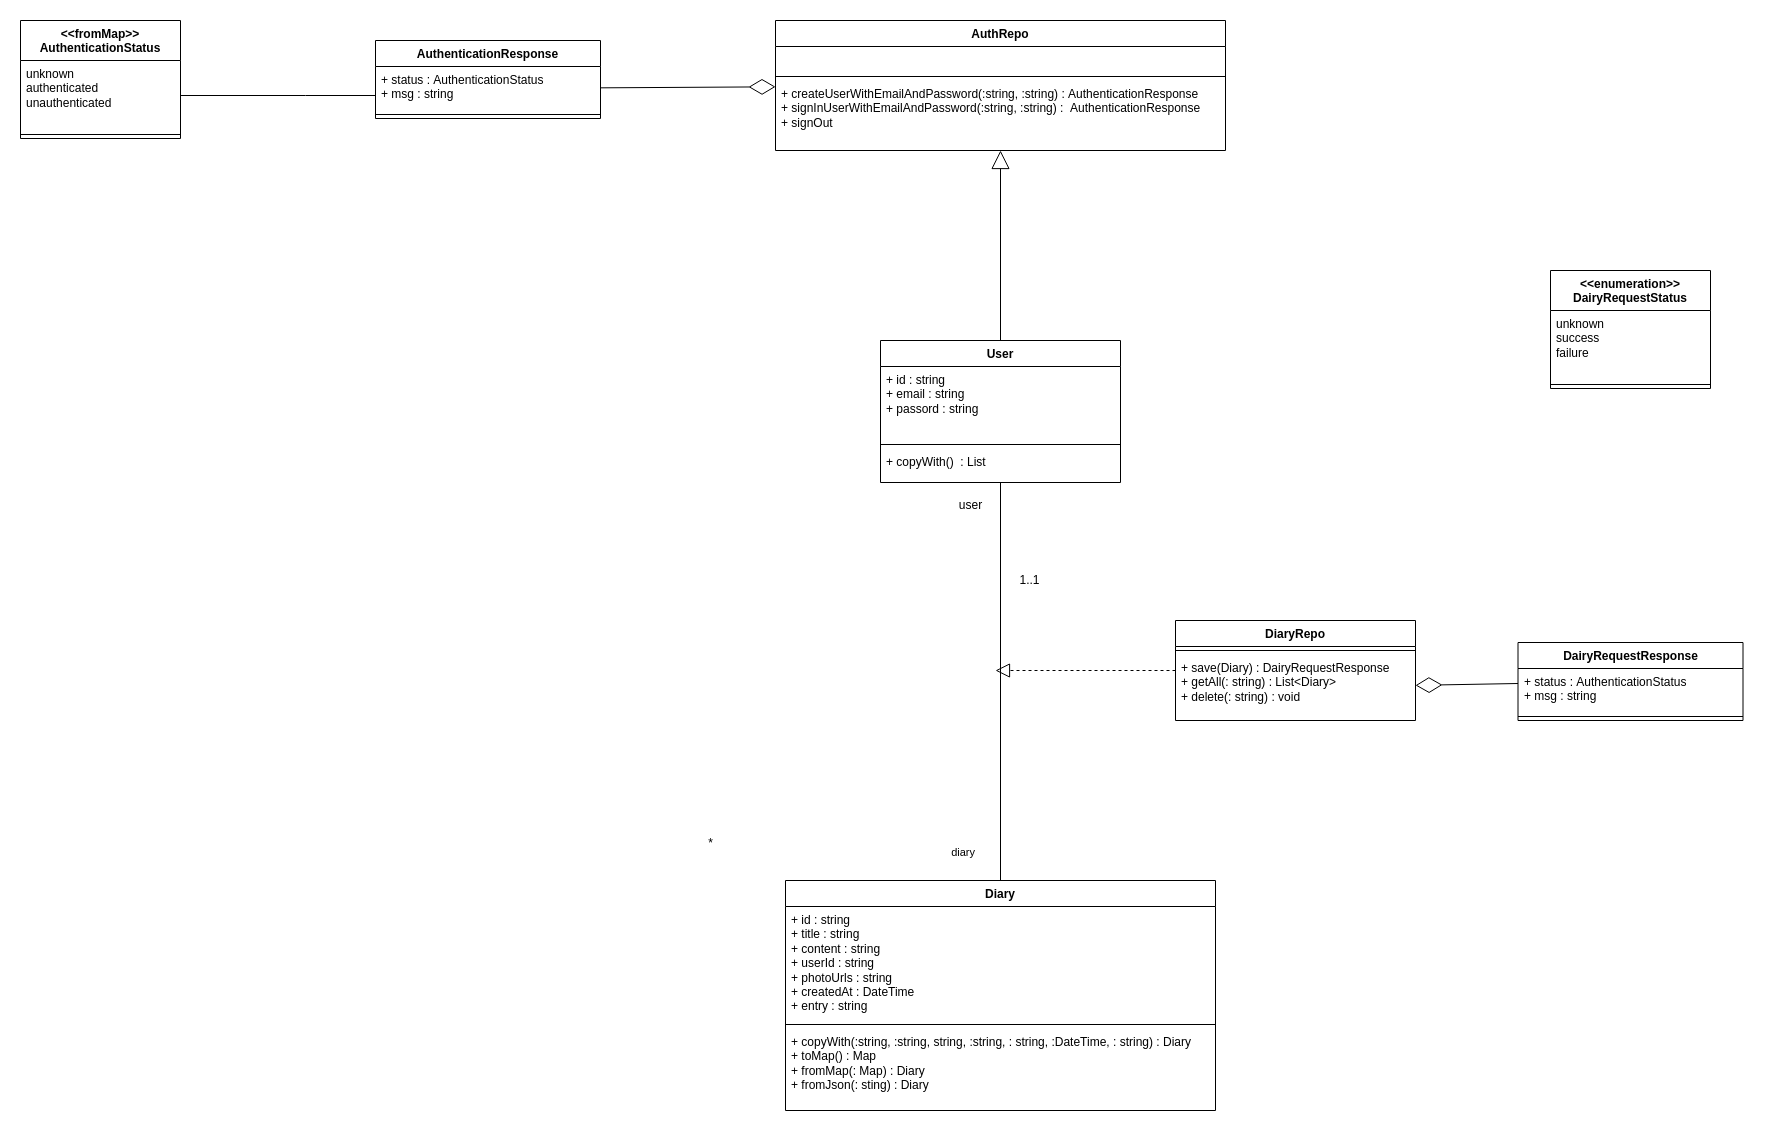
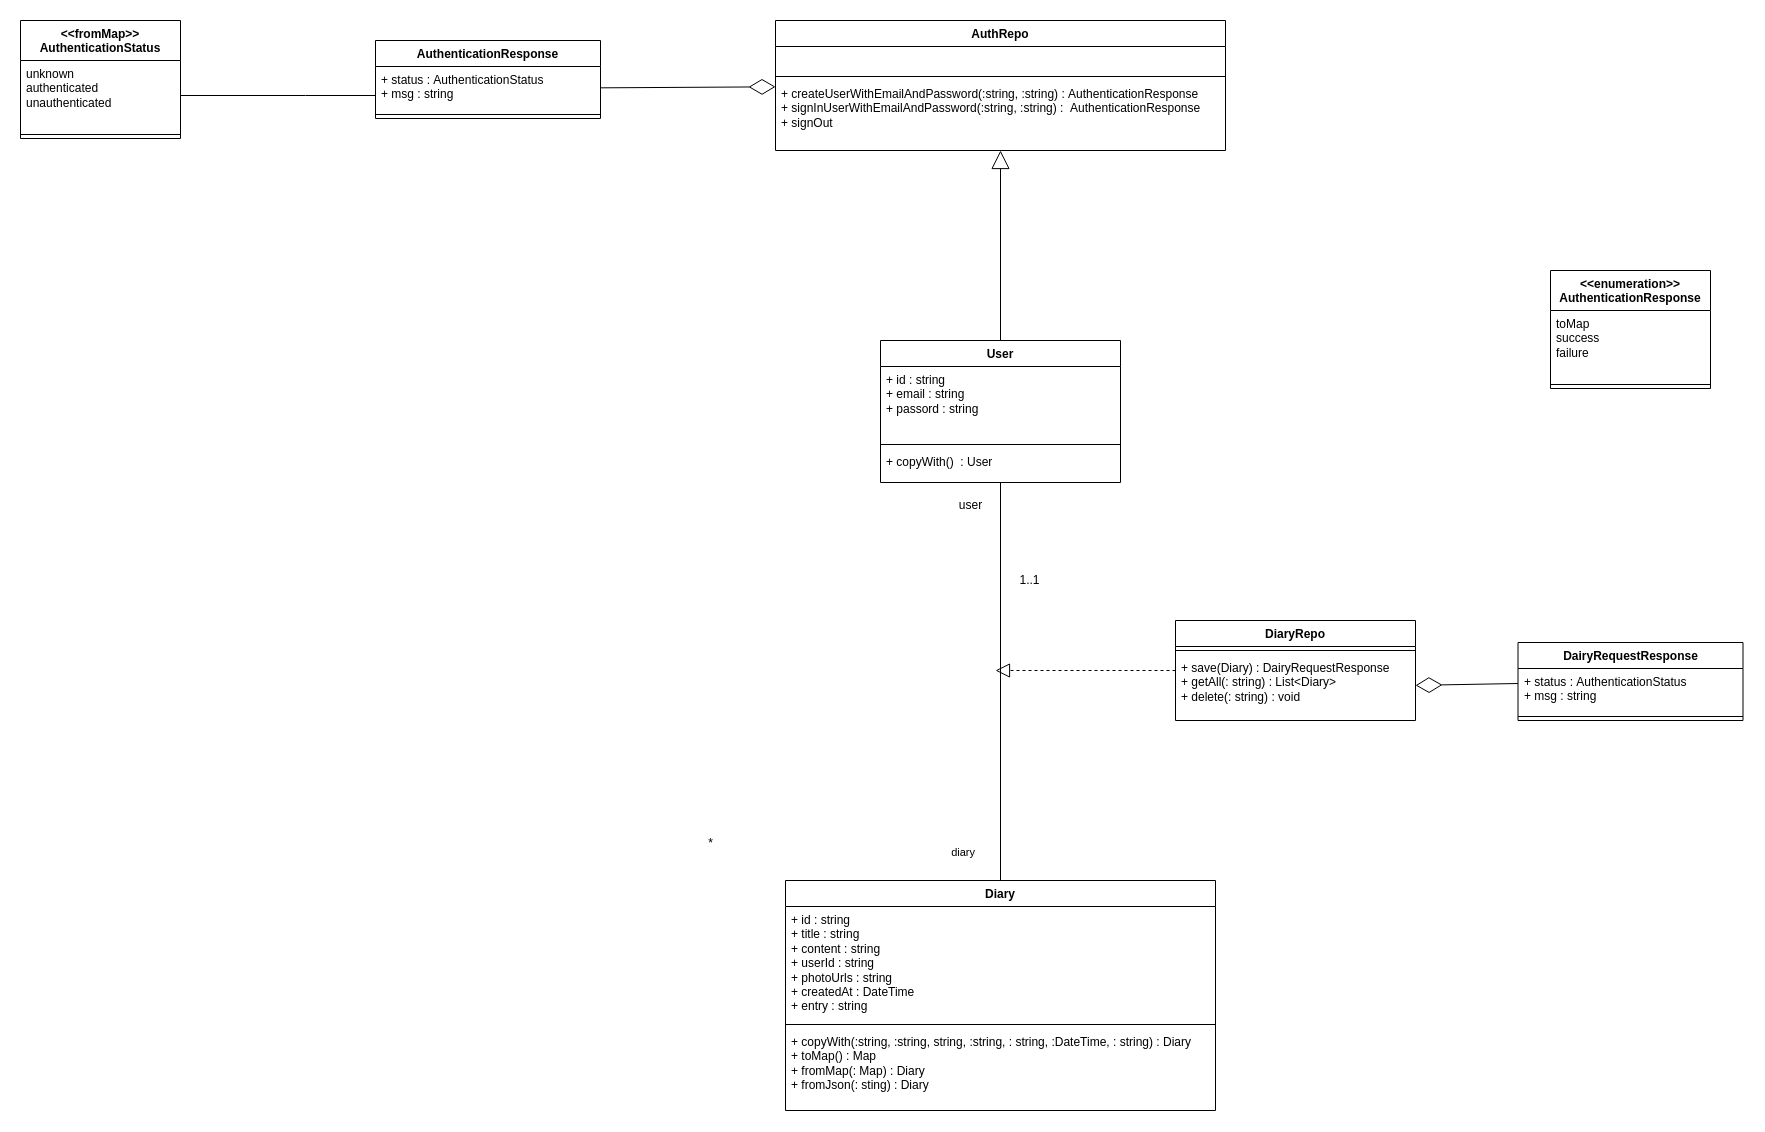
  <mxCell id="0" />
  <mxCell id="1" parent="0" />
  <mxCell id="2" value="User" style="swimlane;fontStyle=1;align=center;verticalAlign=top;childLayout=stackLayout;horizontal=1;startSize=26;horizontalStack=0;resizeParent=1;resizeParentMax=0;resizeLast=0;collapsible=1;marginBottom=0;whiteSpace=wrap;html=1;" parent="1" vertex="1"><mxGeometry x="880" y="340" width="240" height="142" as="geometry"><mxRectangle x="340" y="40" width="70" height="30" as="alternateBounds" /></mxGeometry></mxCell>
  <mxCell id="3" value="+ id : string&lt;br&gt;+ email : string&lt;br&gt;+ passord : string" style="text;strokeColor=none;fillColor=none;align=left;verticalAlign=top;spacingLeft=4;spacingRight=4;overflow=hidden;rotatable=0;points=[[0,0.5],[1,0.5]];portConstraint=eastwest;whiteSpace=wrap;html=1;" parent="2" vertex="1"><mxGeometry y="26" width="240" height="74" as="geometry" /></mxCell>
  <mxCell id="4" value="" style="line;strokeWidth=1;fillColor=none;align=left;verticalAlign=middle;spacingTop=-1;spacingLeft=3;spacingRight=3;rotatable=0;labelPosition=right;points=[];portConstraint=eastwest;strokeColor=inherit;" parent="2" vertex="1"><mxGeometry y="100" width="240" height="8" as="geometry" /></mxCell>
- <mxCell id="5" value="+ copyWith()&amp;nbsp; : List&lt;br&gt;" style="text;strokeColor=none;fillColor=none;align=left;verticalAlign=top;spacingLeft=4;spacingRight=4;overflow=hidden;rotatable=0;points=[[0,0.5],[1,0.5]];portConstraint=eastwest;whiteSpace=wrap;html=1;" parent="2" vertex="1"><mxGeometry y="108" width="240" height="34" as="geometry" /></mxCell>
+ <mxCell id="5" value="+ copyWith()&amp;nbsp; : User&lt;br&gt;" style="text;strokeColor=none;fillColor=none;align=left;verticalAlign=top;spacingLeft=4;spacingRight=4;overflow=hidden;rotatable=0;points=[[0,0.5],[1,0.5]];portConstraint=eastwest;whiteSpace=wrap;html=1;" parent="2" vertex="1"><mxGeometry y="108" width="240" height="34" as="geometry" /></mxCell>
  <mxCell id="6" value="AuthRepo" style="swimlane;fontStyle=1;align=center;verticalAlign=top;childLayout=stackLayout;horizontal=1;startSize=26;horizontalStack=0;resizeParent=1;resizeParentMax=0;resizeLast=0;collapsible=1;marginBottom=0;whiteSpace=wrap;html=1;" parent="1" vertex="1"><mxGeometry x="775" y="20" width="450" height="130" as="geometry"><mxRectangle x="70" y="360" width="130" height="30" as="alternateBounds" /></mxGeometry></mxCell>
  <mxCell id="7" value="&amp;nbsp;" style="text;strokeColor=none;fillColor=none;align=left;verticalAlign=top;spacingLeft=4;spacingRight=4;overflow=hidden;rotatable=0;points=[[0,0.5],[1,0.5]];portConstraint=eastwest;whiteSpace=wrap;html=1;" parent="6" vertex="1"><mxGeometry y="26" width="450" height="26" as="geometry" /></mxCell>
  <mxCell id="8" value="" style="line;strokeWidth=1;fillColor=none;align=left;verticalAlign=middle;spacingTop=-1;spacingLeft=3;spacingRight=3;rotatable=0;labelPosition=right;points=[];portConstraint=eastwest;strokeColor=inherit;" parent="6" vertex="1"><mxGeometry y="52" width="450" height="8" as="geometry" /></mxCell>
  <mxCell id="9" value="+&amp;nbsp;createUserWithEmailAndPassword&lt;span style=&quot;background-color: initial;&quot;&gt;(:string, :string) :&amp;nbsp;&lt;/span&gt;AuthenticationResponse&lt;br&gt;+&amp;nbsp;signInUserWithEmailAndPassword&lt;span style=&quot;background-color: initial;&quot;&gt;(:string, :string) :&amp;nbsp;&amp;nbsp;&lt;/span&gt;AuthenticationResponse&lt;br&gt;+ signOut" style="text;strokeColor=none;fillColor=none;align=left;verticalAlign=top;spacingLeft=4;spacingRight=4;overflow=hidden;rotatable=0;points=[[0,0.5],[1,0.5]];portConstraint=eastwest;whiteSpace=wrap;html=1;" parent="6" vertex="1"><mxGeometry y="60" width="450" height="70" as="geometry" /></mxCell>
  <mxCell id="10" value="Diary" style="swimlane;fontStyle=1;align=center;verticalAlign=top;childLayout=stackLayout;horizontal=1;startSize=26;horizontalStack=0;resizeParent=1;resizeParentMax=0;resizeLast=0;collapsible=1;marginBottom=0;whiteSpace=wrap;html=1;" parent="1" vertex="1"><mxGeometry x="785" y="880" width="430" height="230" as="geometry"><mxRectangle x="-413" y="300" width="80" height="30" as="alternateBounds" /></mxGeometry></mxCell>
  <mxCell id="11" value="+ id : string&lt;br&gt;+ title : string&lt;br&gt;+ content : string&lt;br&gt;+ userId : string&lt;br&gt;+ photoUrls : string&lt;br&gt;+ createdAt : DateTime&lt;br&gt;+ entry : string" style="text;strokeColor=none;fillColor=none;align=left;verticalAlign=top;spacingLeft=4;spacingRight=4;overflow=hidden;rotatable=0;points=[[0,0.5],[1,0.5]];portConstraint=eastwest;whiteSpace=wrap;html=1;" parent="10" vertex="1"><mxGeometry y="26" width="430" height="114" as="geometry" /></mxCell>
  <mxCell id="12" value="" style="line;strokeWidth=1;fillColor=none;align=left;verticalAlign=middle;spacingTop=-1;spacingLeft=3;spacingRight=3;rotatable=0;labelPosition=right;points=[];portConstraint=eastwest;strokeColor=inherit;" parent="10" vertex="1"><mxGeometry y="140" width="430" height="8" as="geometry" /></mxCell>
  <mxCell id="13" value="+ copyWith(:string, :string, string, :string, : string, :DateTime, : string) : Diary&lt;br&gt;+&amp;nbsp;toMap() : Map&lt;br&gt;+&amp;nbsp;fromMap(: Map) : Diary&lt;br&gt;+&amp;nbsp;fromJson(: sting) : Diary" style="text;strokeColor=none;fillColor=none;align=left;verticalAlign=top;spacingLeft=4;spacingRight=4;overflow=hidden;rotatable=0;points=[[0,0.5],[1,0.5]];portConstraint=eastwest;whiteSpace=wrap;html=1;" parent="10" vertex="1"><mxGeometry y="148" width="430" height="82" as="geometry" /></mxCell>
  <mxCell id="14" value="" style="endArrow=block;endSize=16;endFill=0;html=1;rounded=0;" parent="1" source="2" target="6" edge="1"><mxGeometry width="160" relative="1" as="geometry"><mxPoint x="1100" y="220" as="sourcePoint" /><mxPoint x="1260" y="220" as="targetPoint" /></mxGeometry></mxCell>
  <mxCell id="15" value="*" style="text;html=1;align=center;verticalAlign=middle;resizable=0;points=[];autosize=1;strokeColor=none;fillColor=none;" parent="1" vertex="1"><mxGeometry x="695" y="828" width="30" height="30" as="geometry" /></mxCell>
  <mxCell id="16" value="DiaryRepo" style="swimlane;fontStyle=1;align=center;verticalAlign=top;childLayout=stackLayout;horizontal=1;startSize=26;horizontalStack=0;resizeParent=1;resizeParentMax=0;resizeLast=0;collapsible=1;marginBottom=0;whiteSpace=wrap;html=1;" parent="1" vertex="1"><mxGeometry x="1175" y="620" width="240" height="100" as="geometry" /></mxCell>
  <mxCell id="17" value="" style="line;strokeWidth=1;fillColor=none;align=left;verticalAlign=middle;spacingTop=-1;spacingLeft=3;spacingRight=3;rotatable=0;labelPosition=right;points=[];portConstraint=eastwest;strokeColor=inherit;" parent="16" vertex="1"><mxGeometry y="26" width="240" height="8" as="geometry" /></mxCell>
  <mxCell id="18" value="+&amp;nbsp;save(Diary) :&amp;nbsp;DairyRequestResponse&lt;br&gt;+&amp;nbsp;getAll(: string) : List&amp;lt;Diary&amp;gt;&lt;br&gt;+&amp;nbsp;delete(: string) : void" style="text;strokeColor=none;fillColor=none;align=left;verticalAlign=top;spacingLeft=4;spacingRight=4;overflow=hidden;rotatable=0;points=[[0,0.5],[1,0.5]];portConstraint=eastwest;whiteSpace=wrap;html=1;" parent="16" vertex="1"><mxGeometry y="34" width="240" height="66" as="geometry" /></mxCell>
  <mxCell id="19" value="AuthenticationResponse" style="swimlane;fontStyle=1;align=center;verticalAlign=top;childLayout=stackLayout;horizontal=1;startSize=26;horizontalStack=0;resizeParent=1;resizeParentMax=0;resizeLast=0;collapsible=1;marginBottom=0;whiteSpace=wrap;html=1;" vertex="1" parent="1"><mxGeometry x="375" y="40" width="225" height="78" as="geometry" /></mxCell>
  <mxCell id="20" value="+ status :&amp;nbsp;AuthenticationStatus&lt;br&gt;+ msg : string" style="text;strokeColor=none;fillColor=none;align=left;verticalAlign=top;spacingLeft=4;spacingRight=4;overflow=hidden;rotatable=0;points=[[0,0.5],[1,0.5]];portConstraint=eastwest;whiteSpace=wrap;html=1;" vertex="1" parent="19"><mxGeometry y="26" width="225" height="44" as="geometry" /></mxCell>
  <mxCell id="21" value="" style="line;strokeWidth=1;fillColor=none;align=left;verticalAlign=middle;spacingTop=-1;spacingLeft=3;spacingRight=3;rotatable=0;labelPosition=right;points=[];portConstraint=eastwest;strokeColor=inherit;" vertex="1" parent="19"><mxGeometry y="70" width="225" height="8" as="geometry" /></mxCell>
  <mxCell id="22" value="&amp;lt;&amp;lt;fromMap&amp;gt;&amp;gt;&lt;br&gt;AuthenticationStatus" style="swimlane;fontStyle=1;align=center;verticalAlign=top;childLayout=stackLayout;horizontal=1;startSize=40;horizontalStack=0;resizeParent=1;resizeParentMax=0;resizeLast=0;collapsible=1;marginBottom=0;whiteSpace=wrap;html=1;" vertex="1" parent="1"><mxGeometry x="20" y="20" width="160" height="118" as="geometry" /></mxCell>
  <mxCell id="23" value="unknown&lt;br&gt;authenticated&lt;br&gt;unauthenticated" style="text;strokeColor=none;fillColor=none;align=left;verticalAlign=top;spacingLeft=4;spacingRight=4;overflow=hidden;rotatable=0;points=[[0,0.5],[1,0.5]];portConstraint=eastwest;whiteSpace=wrap;html=1;" vertex="1" parent="22"><mxGeometry y="40" width="160" height="70" as="geometry" /></mxCell>
  <mxCell id="24" value="" style="line;strokeWidth=1;fillColor=none;align=left;verticalAlign=middle;spacingTop=-1;spacingLeft=3;spacingRight=3;rotatable=0;labelPosition=right;points=[];portConstraint=eastwest;strokeColor=inherit;" vertex="1" parent="22"><mxGeometry y="110" width="160" height="8" as="geometry" /></mxCell>
  <mxCell id="25" value="" style="endArrow=none;html=1;edgeStyle=orthogonalEdgeStyle;rounded=0;" edge="1" parent="1" source="23" target="20"><mxGeometry relative="1" as="geometry"><mxPoint x="210" y="90" as="sourcePoint" /><mxPoint x="370" y="90" as="targetPoint" /><Array as="points"><mxPoint x="305" y="95" /><mxPoint x="305" y="95" /></Array></mxGeometry></mxCell>
- <mxCell id="26" value="&amp;lt;&amp;lt;enumeration&amp;gt;&amp;gt;&lt;br&gt;DairyRequestStatus" style="swimlane;fontStyle=1;align=center;verticalAlign=top;childLayout=stackLayout;horizontal=1;startSize=40;horizontalStack=0;resizeParent=1;resizeParentMax=0;resizeLast=0;collapsible=1;marginBottom=0;whiteSpace=wrap;html=1;" vertex="1" parent="1"><mxGeometry x="1550" y="270" width="160" height="118" as="geometry" /></mxCell>
- <mxCell id="27" value="unknown&lt;br&gt;success&lt;br&gt;failure" style="text;strokeColor=none;fillColor=none;align=left;verticalAlign=top;spacingLeft=4;spacingRight=4;overflow=hidden;rotatable=0;points=[[0,0.5],[1,0.5]];portConstraint=eastwest;whiteSpace=wrap;html=1;" vertex="1" parent="26"><mxGeometry y="40" width="160" height="70" as="geometry" /></mxCell>
+ <mxCell id="26" value="&amp;lt;&amp;lt;enumeration&amp;gt;&amp;gt;&lt;br&gt;AuthenticationResponse" style="swimlane;fontStyle=1;align=center;verticalAlign=top;childLayout=stackLayout;horizontal=1;startSize=40;horizontalStack=0;resizeParent=1;resizeParentMax=0;resizeLast=0;collapsible=1;marginBottom=0;whiteSpace=wrap;html=1;" vertex="1" parent="1"><mxGeometry x="1550" y="270" width="160" height="118" as="geometry" /></mxCell>
+ <mxCell id="27" value="toMap&lt;br&gt;success&lt;br&gt;failure" style="text;strokeColor=none;fillColor=none;align=left;verticalAlign=top;spacingLeft=4;spacingRight=4;overflow=hidden;rotatable=0;points=[[0,0.5],[1,0.5]];portConstraint=eastwest;whiteSpace=wrap;html=1;" vertex="1" parent="26"><mxGeometry y="40" width="160" height="70" as="geometry" /></mxCell>
  <mxCell id="28" value="" style="line;strokeWidth=1;fillColor=none;align=left;verticalAlign=middle;spacingTop=-1;spacingLeft=3;spacingRight=3;rotatable=0;labelPosition=right;points=[];portConstraint=eastwest;strokeColor=inherit;" vertex="1" parent="26"><mxGeometry y="110" width="160" height="8" as="geometry" /></mxCell>
  <mxCell id="29" value="DairyRequestResponse" style="swimlane;fontStyle=1;align=center;verticalAlign=top;childLayout=stackLayout;horizontal=1;startSize=26;horizontalStack=0;resizeParent=1;resizeParentMax=0;resizeLast=0;collapsible=1;marginBottom=0;whiteSpace=wrap;html=1;" vertex="1" parent="1"><mxGeometry x="1517.5" y="642" width="225" height="78" as="geometry" /></mxCell>
  <mxCell id="30" value="+ status :&amp;nbsp;AuthenticationStatus&lt;br&gt;+ msg : string" style="text;strokeColor=none;fillColor=none;align=left;verticalAlign=top;spacingLeft=4;spacingRight=4;overflow=hidden;rotatable=0;points=[[0,0.5],[1,0.5]];portConstraint=eastwest;whiteSpace=wrap;html=1;" vertex="1" parent="29"><mxGeometry y="26" width="225" height="44" as="geometry" /></mxCell>
  <mxCell id="31" value="" style="line;strokeWidth=1;fillColor=none;align=left;verticalAlign=middle;spacingTop=-1;spacingLeft=3;spacingRight=3;rotatable=0;labelPosition=right;points=[];portConstraint=eastwest;strokeColor=inherit;" vertex="1" parent="29"><mxGeometry y="70" width="225" height="8" as="geometry" /></mxCell>
  <mxCell id="32" value="" style="endArrow=none;html=1;edgeStyle=orthogonalEdgeStyle;rounded=0;" edge="1" parent="1" source="2" target="10"><mxGeometry relative="1" as="geometry"><mxPoint x="965" y="640" as="sourcePoint" /><mxPoint x="1185" y="640" as="targetPoint" /></mxGeometry></mxCell>
  <mxCell id="33" value="diary" style="edgeLabel;resizable=0;html=1;align=right;verticalAlign=bottom;" connectable="0" vertex="1" parent="32"><mxGeometry x="1" relative="1" as="geometry"><mxPoint x="-25" y="-20" as="offset" /></mxGeometry></mxCell>
  <mxCell id="34" value="user" style="text;html=1;align=center;verticalAlign=middle;resizable=0;points=[];autosize=1;strokeColor=none;fillColor=none;" vertex="1" parent="1"><mxGeometry x="945" y="490" width="50" height="30" as="geometry" /></mxCell>
  <mxCell id="35" value="1..1" style="text;html=1;align=center;verticalAlign=middle;resizable=0;points=[];autosize=1;strokeColor=none;fillColor=none;" vertex="1" parent="1"><mxGeometry x="1009" y="565" width="40" height="30" as="geometry" /></mxCell>
  <mxCell id="36" value="" style="endArrow=block;dashed=1;endFill=0;endSize=12;html=1;rounded=0;" edge="1" parent="1" source="16"><mxGeometry width="160" relative="1" as="geometry"><mxPoint x="865" y="660" as="sourcePoint" /><mxPoint x="995" y="670" as="targetPoint" /></mxGeometry></mxCell>
  <mxCell id="37" value="" style="endArrow=diamondThin;endFill=0;endSize=24;html=1;rounded=0;" edge="1" parent="1" source="29" target="18"><mxGeometry width="160" relative="1" as="geometry"><mxPoint x="1415" y="750" as="sourcePoint" /><mxPoint x="1575" y="750" as="targetPoint" /></mxGeometry></mxCell>
  <mxCell id="38" value="" style="endArrow=diamondThin;endFill=0;endSize=24;html=1;rounded=0;" edge="1" parent="1" source="20" target="6"><mxGeometry width="160" relative="1" as="geometry"><mxPoint x="738" y="138" as="sourcePoint" /><mxPoint x="635" y="140" as="targetPoint" /></mxGeometry></mxCell>
